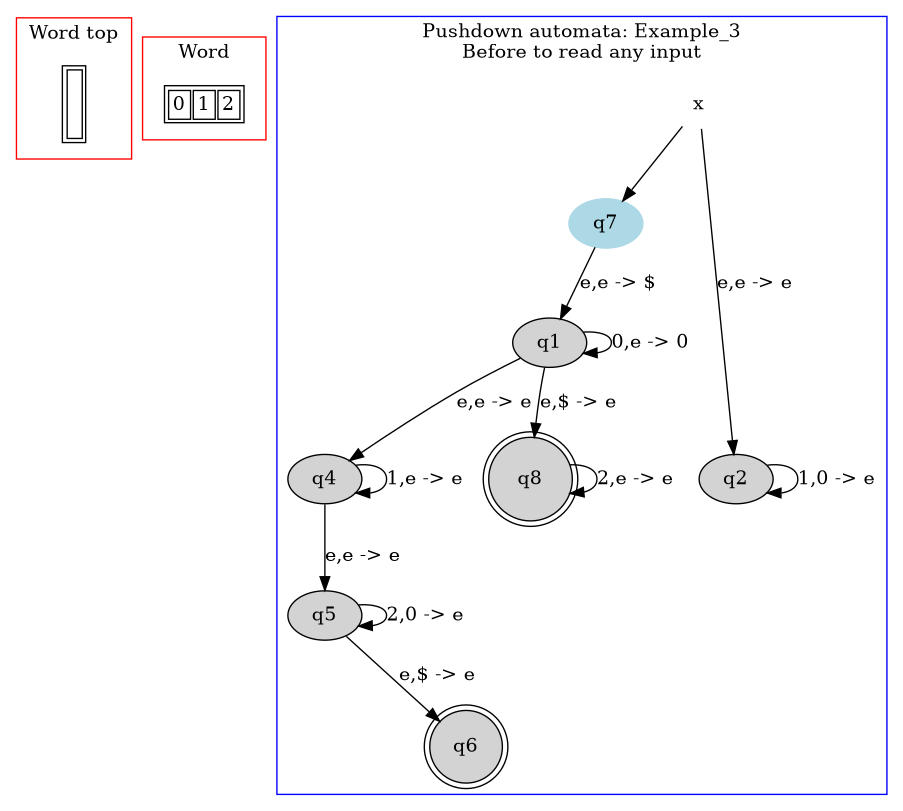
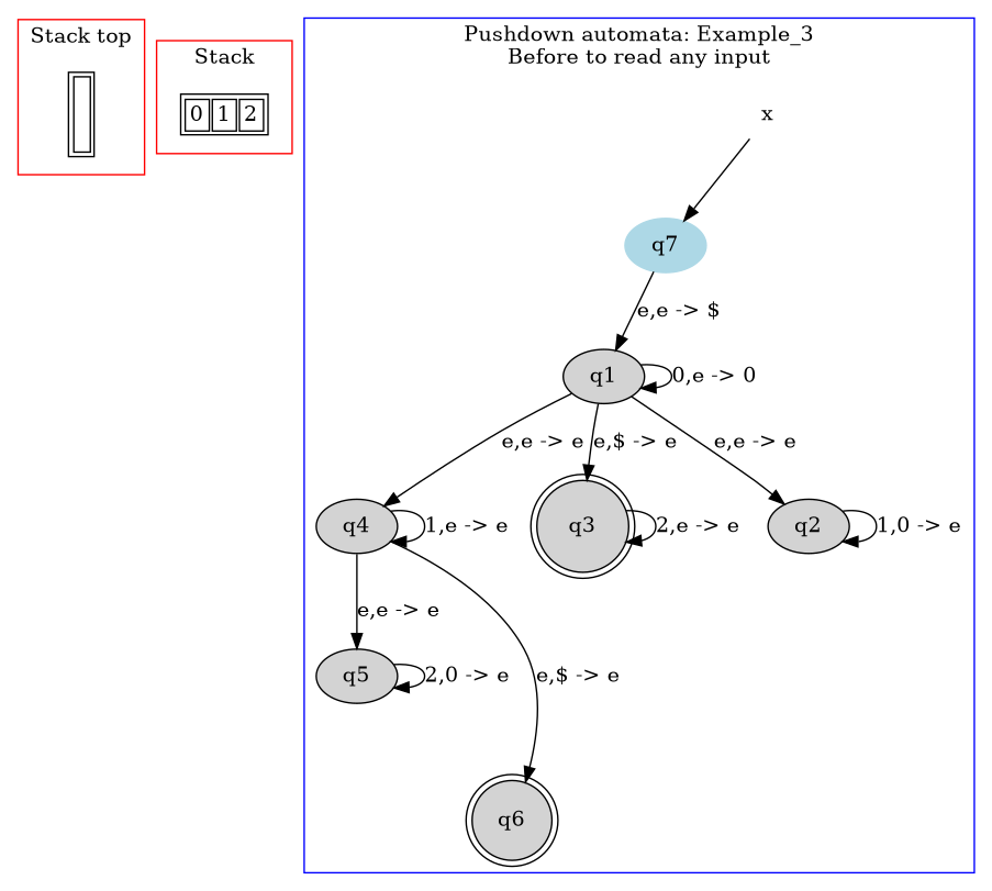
  digraph {
    node [style=filled]
    n1 [label=<<TABLE> <TR> <TD width="10" height="50"> </TD> </TR> </TABLE>> shape=plaintext style=""]
    n2 [label=<<TABLE> <TR> <TD><FONT>0</FONT></TD> <TD><FONT>1</FONT></TD> <TD><FONT>2</FONT></TD> </TR> </TABLE>> shape=plaintext style=""]
    n3 [color=lightblue label=q7]
    q1
    q2
    q4
-   q3 [shape=doublecircle label=q8]
+   q3 [shape=doublecircle]
    q5
    q6 [shape=doublecircle]
    x [color=white]
    subgraph cluster_1 {
      color=red
-     label="Word top"
+     label="Stack top"
      n1
    }
    subgraph cluster_2 {
      color=red
-     label=Word
+     label=Stack
      n2
    }
    subgraph cluster_3 {
      color=blue
      label="Pushdown automata: Example_3\nBefore to read any input"
      n3
      q1
      q2
      q4
      q3
      q5
      q6
      x
    }
    n3 -> q1 [label="e,e -> $"]
    q1 -> q1 [label="0,e -> 0"]
-   x -> q2 [label="e,e -> e"]
+   q1 -> q2 [label="e,e -> e"]
    q1 -> q4 [label="e,e -> e"]
    q1 -> q3 [label="e,$ -> e"]
    q2 -> q2 [label="1,0 -> e"]
    q4 -> q4 [label="1,e -> e"]
    q4 -> q5 [label="e,e -> e"]
    q3 -> q3 [label="2,e -> e"]
    q5 -> q5 [label="2,0 -> e"]
-   q5 -> q6 [label="e,$ -> e"]
+   q4 -> q6 [label="e,$ -> e"]
    x -> n3
  }
